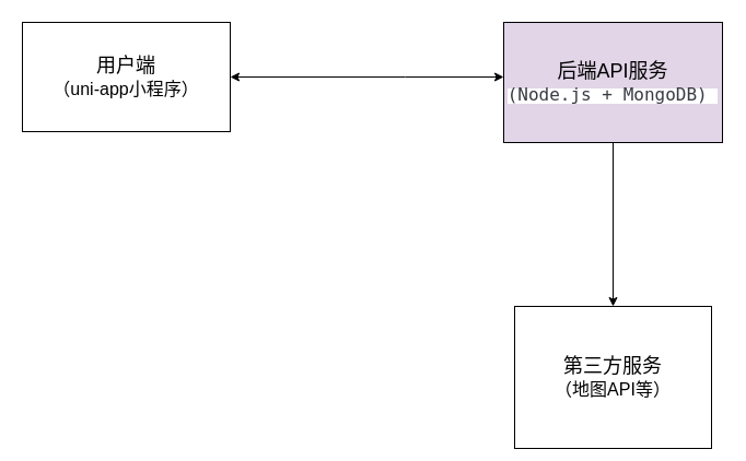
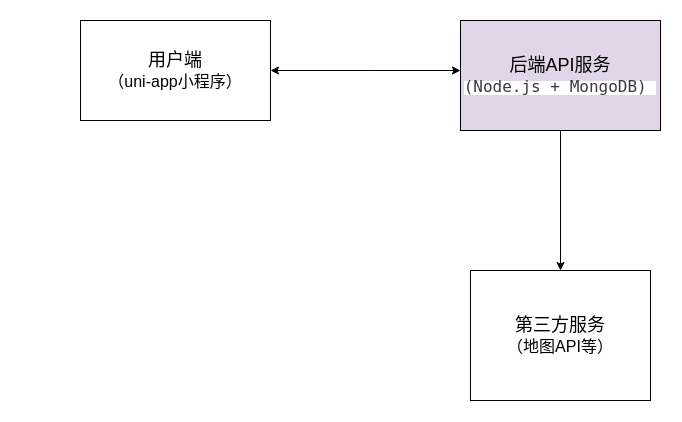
  <mxCell id="0" />
  <mxCell id="1" parent="0" />
- <mxCell id="2" value="&lt;font style=&quot;font-size: 18px;&quot;&gt;用户端&lt;/font&gt;&lt;div&gt;&lt;font size=&quot;3&quot;&gt;（uni-app小程序）&lt;/font&gt;&lt;/div&gt;" style="rounded=0;whiteSpace=wrap;html=1;" vertex="1" parent="1"><mxGeometry x="20" y="20" width="190" height="100" as="geometry" /></mxCell>
+ <mxCell id="2" value="&lt;font style=&quot;font-size: 18px;&quot;&gt;用户端&lt;/font&gt;&lt;div&gt;&lt;font size=&quot;3&quot;&gt;（uni-app小程序）&lt;/font&gt;&lt;/div&gt;" style="rounded=0;whiteSpace=wrap;html=1;" vertex="1" parent="1"><mxGeometry x="80" y="20" width="190" height="100" as="geometry" /></mxCell>
  <mxCell id="3" value="" style="endArrow=classic;startArrow=classic;html=1;rounded=0;exitX=1;exitY=0.5;exitDx=0;exitDy=0;" edge="1" parent="1" source="2"><mxGeometry width="50" height="50" relative="1" as="geometry"><mxPoint x="280" y="260" as="sourcePoint" /><mxPoint x="460" y="70" as="targetPoint" /><Array as="points"><mxPoint x="370" y="70" /></Array></mxGeometry></mxCell>
  <mxCell id="4" value="&lt;font style=&quot;font-size: 18px;&quot;&gt;后端API服务&lt;/font&gt;&lt;div&gt;&lt;span style=&quot;color: rgb(56, 58, 66); font-family: &amp;quot;Fira Code&amp;quot;, &amp;quot;Fira Mono&amp;quot;, Menlo, Consolas, &amp;quot;DejaVu Sans Mono&amp;quot;, monospace; text-align: left; white-space: pre; background-color: rgb(255, 255, 255);&quot;&gt;&lt;font size=&quot;3&quot;&gt;(Node.js + MongoDB) &lt;/font&gt;&lt;/span&gt;&lt;/div&gt;" style="rounded=0;whiteSpace=wrap;html=1;fillColor=#e1d5e7;" vertex="1" parent="1"><mxGeometry x="460" y="20" width="200" height="110" as="geometry" /></mxCell>
  <mxCell id="5" value="" style="endArrow=classic;html=1;rounded=0;exitX=0.5;exitY=1;exitDx=0;exitDy=0;entryX=0.5;entryY=0;entryDx=0;entryDy=0;" edge="1" parent="1" source="4" target="6"><mxGeometry width="50" height="50" relative="1" as="geometry"><mxPoint x="370" y="240" as="sourcePoint" /><mxPoint x="560" y="290" as="targetPoint" /></mxGeometry></mxCell>
- <mxCell id="6" value="&lt;font style=&quot;font-size: 18px;&quot;&gt;第三方服务&lt;/font&gt;&lt;div&gt;&lt;font size=&quot;3&quot;&gt;（地图API等）&lt;/font&gt;&lt;/div&gt;" style="rounded=0;whiteSpace=wrap;html=1;" vertex="1" parent="1"><mxGeometry x="470" y="280" width="180" height="130" as="geometry" /></mxCell>
+ <mxCell id="6" value="&lt;font style=&quot;font-size: 18px;&quot;&gt;第三方服务&lt;/font&gt;&lt;div&gt;&lt;font size=&quot;3&quot;&gt;（地图API等）&lt;/font&gt;&lt;/div&gt;" style="rounded=0;whiteSpace=wrap;html=1;" vertex="1" parent="1"><mxGeometry x="470" y="270" width="180" height="130" as="geometry" /></mxCell>
